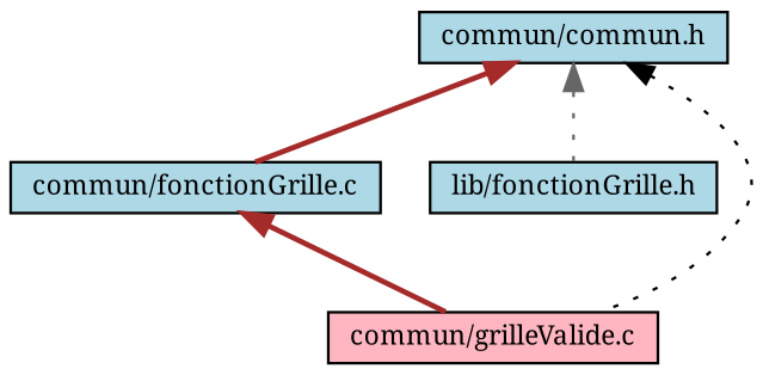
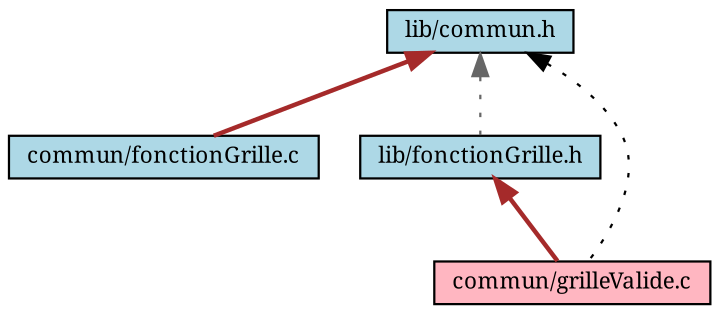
  digraph {
    fontname="Noto Serif"
    node [color=black fillcolor=lightblue fontname="Noto Serif" fontsize=10 shape=record style=filled]
    edge [color=brown dir=back fontname="Noto Serif" fontsize=10 labelfontname=Helvetica labelfontsize=10 style=bold]
-   n1 [fontcolor=black height=0.2 label="commun/commun.h" width=0.4]
+   n1 [fontcolor=black height=0.2 label="lib/commun.h" width=0.4]
    n2 [height=0.2 label="commun/fonctionGrille.c" width=0.4]
    n3 [height=0.2 label="lib/fonctionGrille.h" width=0.4]
    n4 [fillcolor=lightpink height=0.2 label="commun/grilleValide.c" width=0.4]
    n1 -> n2
    n1 -> n3 [color=gray40 style=dotted]
    n1 -> n4 [color=black style=dotted]
-   n2 -> n4
+   n3 -> n4
  }
